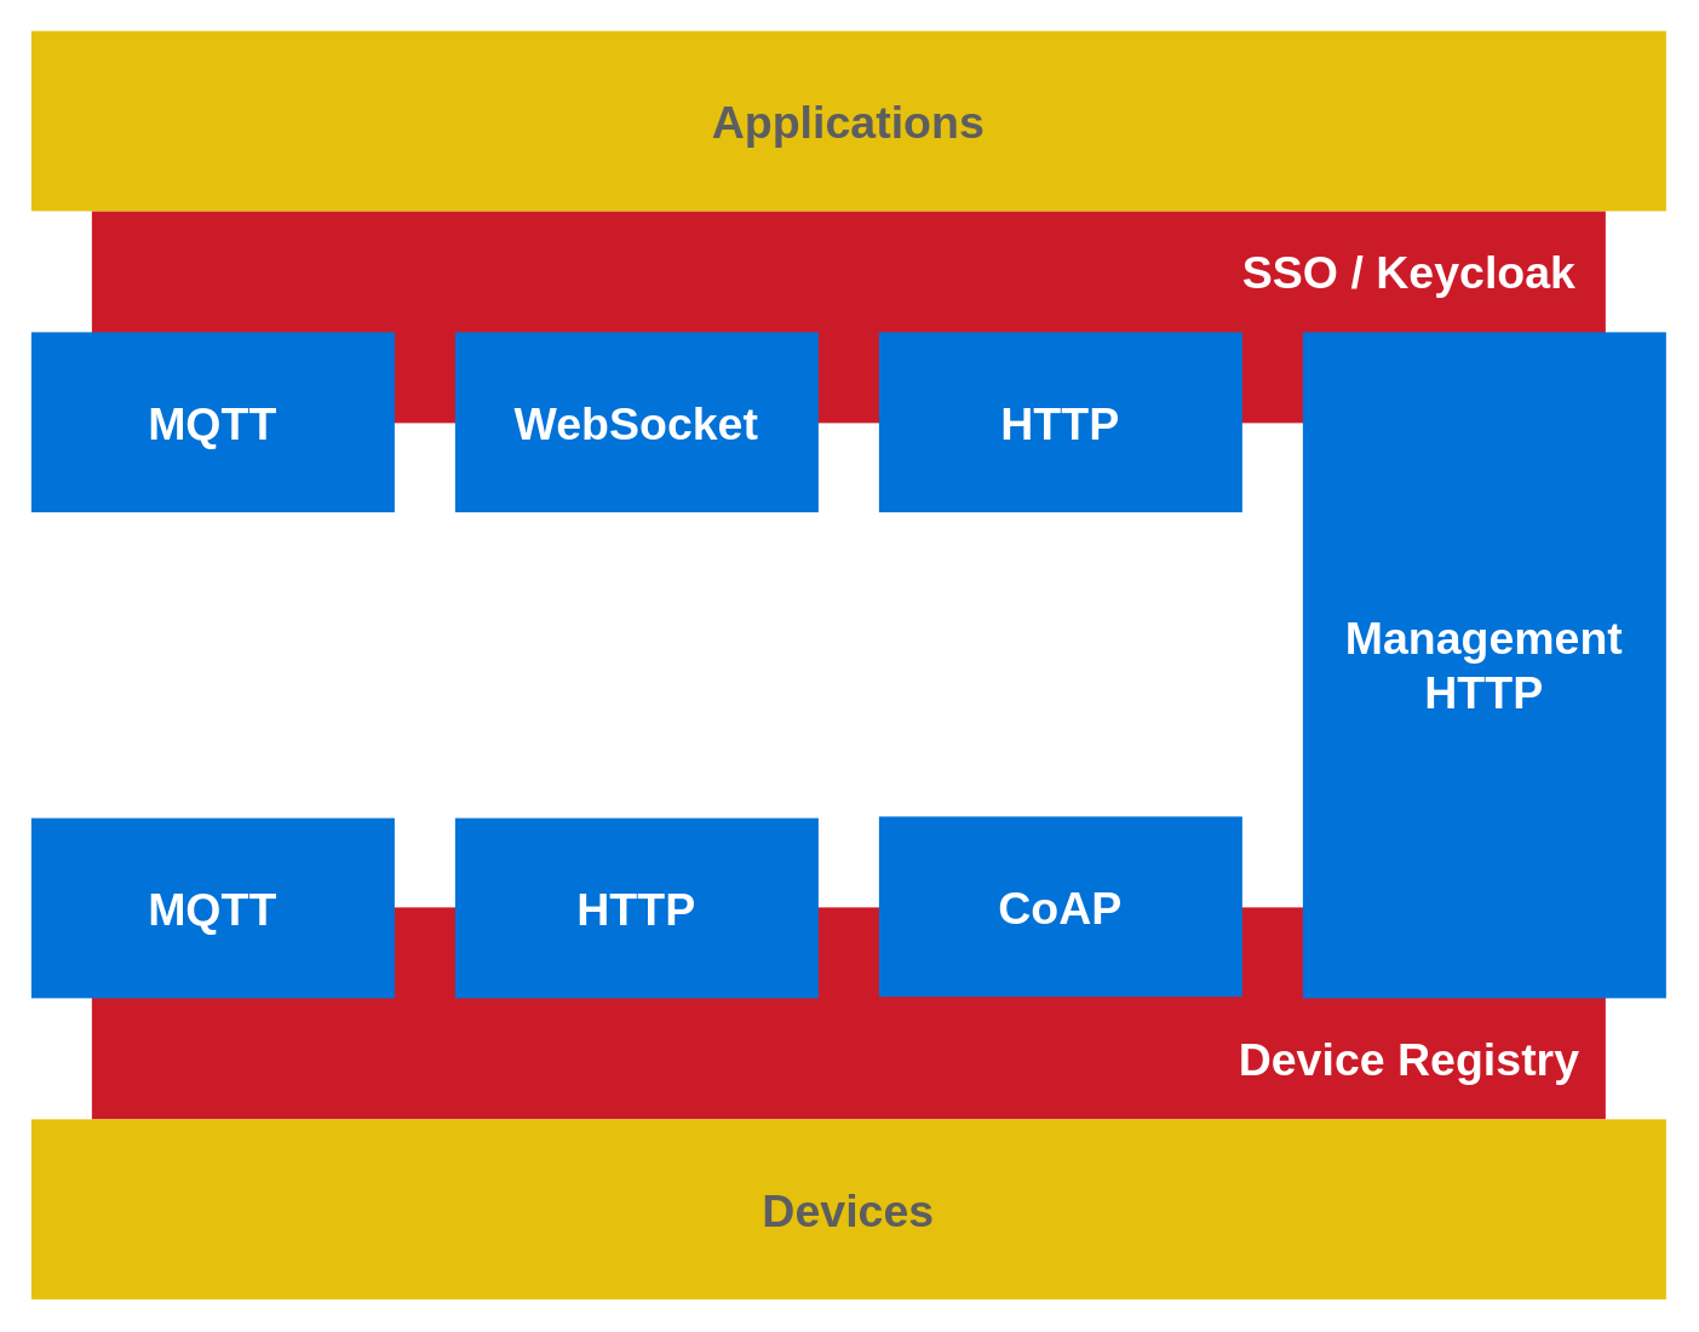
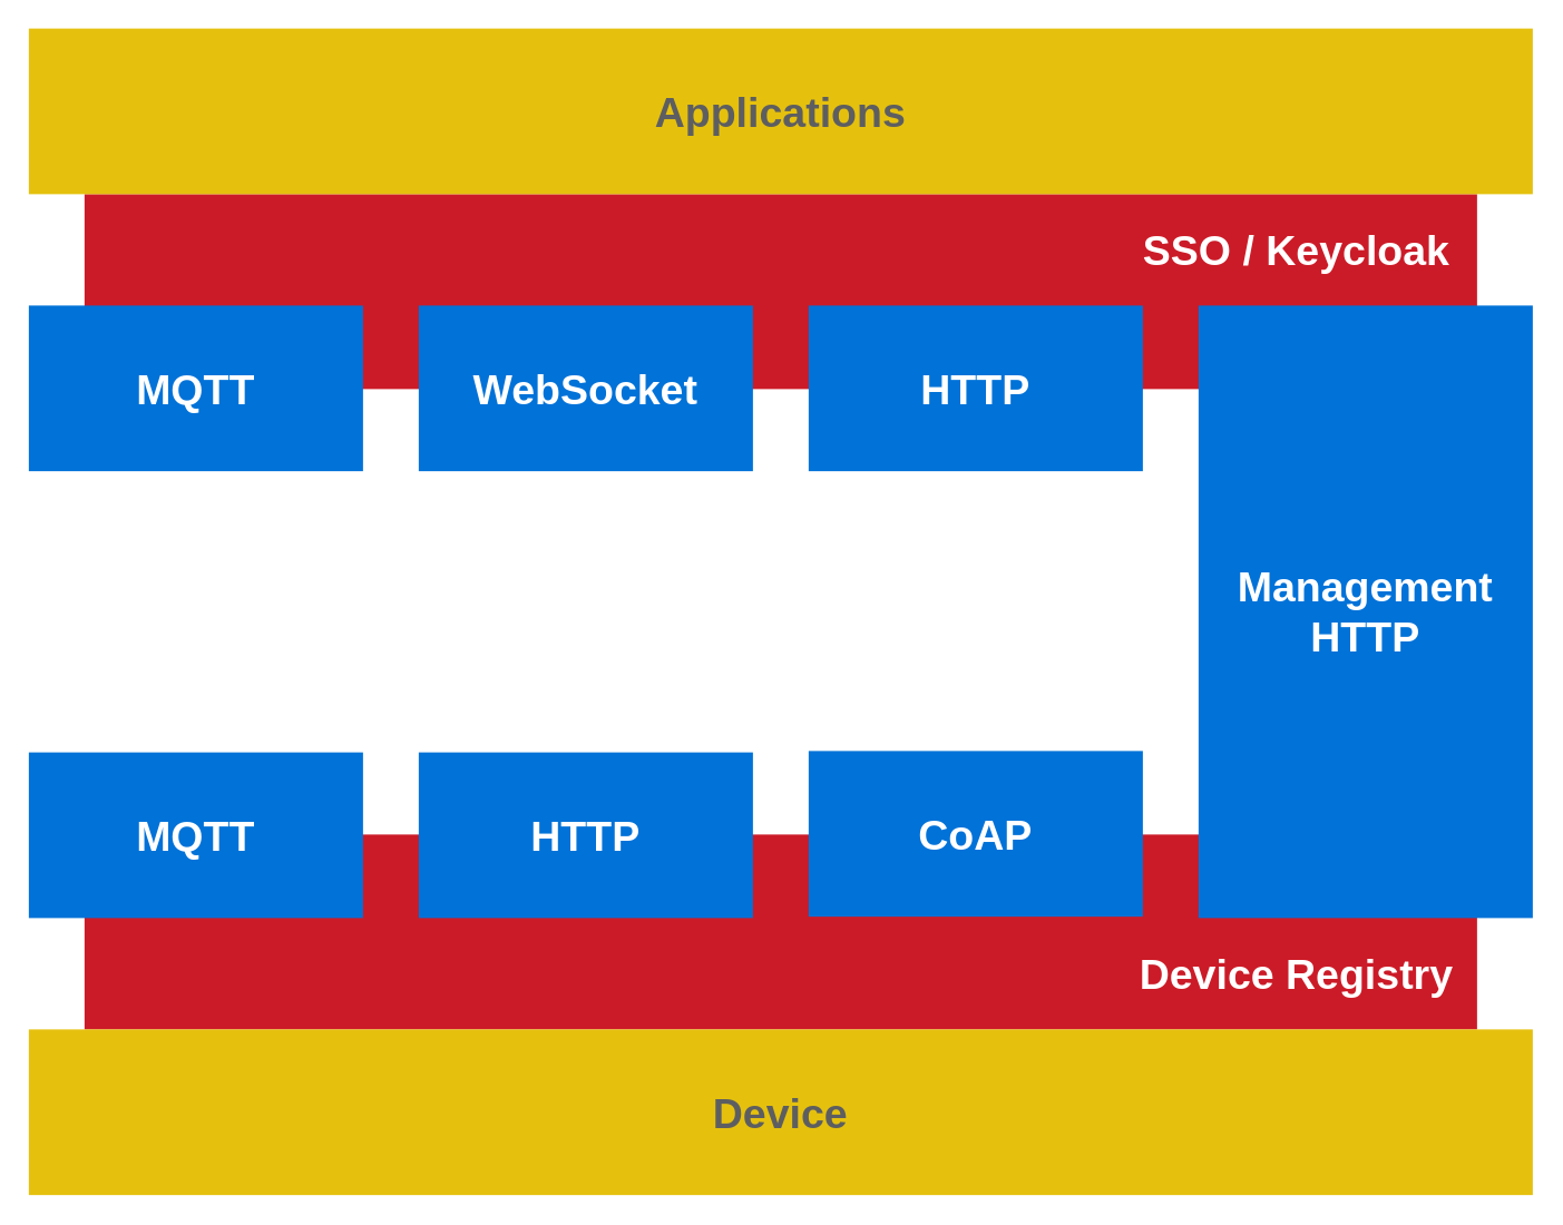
  <mxCell id="0" />
  <mxCell id="1" parent="0" />
  <mxCell id="2" value="" style="rounded=0;whiteSpace=wrap;html=1;shadow=0;glass=0;labelBackgroundColor=none;labelBorderColor=none;sketch=0;fontFamily=Helvetica;fontSize=30;fontColor=#FFFFFF;strokeColor=none;strokeWidth=5;fillColor=#cc1b28;align=center;" parent="1" vertex="1"><mxGeometry x="60" y="599" width="1000" height="140" as="geometry" /></mxCell>
  <mxCell id="3" value="" style="rounded=0;whiteSpace=wrap;html=1;shadow=0;glass=0;labelBackgroundColor=none;labelBorderColor=none;sketch=0;fontFamily=Helvetica;fontSize=30;fontColor=#FFFFFF;strokeColor=none;strokeWidth=5;fillColor=#cc1b28;align=center;" parent="1" vertex="1"><mxGeometry x="60" y="139" width="1000" height="140" as="geometry" /></mxCell>
  <mxCell id="4" value="&lt;font data-font-src=&quot;https://fonts.googleapis.com/css?family=Architects+Daughter&quot; style=&quot;font-size: 30px;&quot;&gt;&lt;b style=&quot;&quot;&gt;Applications&lt;/b&gt;&lt;/font&gt;" style="rounded=0;whiteSpace=wrap;html=1;fillColor=#e5c10e;strokeColor=none;fontFamily=Helvetica;fontSize=30;strokeWidth=5;sketch=0;fontColor=#5D5E61;labelBackgroundColor=none;labelBorderColor=none;" parent="1" vertex="1"><mxGeometry x="20" y="20" width="1080" height="119" as="geometry" /></mxCell>
- <mxCell id="5" value="&lt;font data-font-src=&quot;https://fonts.googleapis.com/css?family=Architects+Daughter&quot; color=&quot;#5d5e61&quot; style=&quot;font-size: 30px;&quot;&gt;&lt;b style=&quot;&quot;&gt;Devices&lt;/b&gt;&lt;/font&gt;" style="rounded=0;whiteSpace=wrap;html=1;fillColor=#e5c10e;strokeColor=none;fontFamily=Helvetica;fontSize=30;sketch=0;shadow=0;glass=0;strokeWidth=5;" parent="1" vertex="1"><mxGeometry x="20" y="739" width="1080" height="119" as="geometry" /></mxCell>
+ <mxCell id="5" value="&lt;font data-font-src=&quot;https://fonts.googleapis.com/css?family=Architects+Daughter&quot; color=&quot;#5d5e61&quot; style=&quot;font-size: 30px;&quot;&gt;&lt;b style=&quot;&quot;&gt;Device&lt;/b&gt;&lt;/font&gt;" style="rounded=0;whiteSpace=wrap;html=1;fillColor=#e5c10e;strokeColor=none;fontFamily=Helvetica;fontSize=30;sketch=0;shadow=0;glass=0;strokeWidth=5;" parent="1" vertex="1"><mxGeometry x="20" y="739" width="1080" height="119" as="geometry" /></mxCell>
  <mxCell id="6" value="&lt;font color=&quot;#ffffff&quot; data-font-src=&quot;https://fonts.googleapis.com/css?family=Architects+Daughter&quot; style=&quot;font-size: 30px;&quot;&gt;&lt;b style=&quot;&quot;&gt;MQTT&lt;br&gt;&lt;/b&gt;&lt;/font&gt;" style="rounded=0;whiteSpace=wrap;html=1;fillColor=#0072d8;strokeColor=none;fontFamily=Helvetica;fontSize=30;strokeWidth=5;sketch=0;fontColor=#5D5E61;labelBackgroundColor=none;labelBorderColor=none;" parent="1" vertex="1"><mxGeometry x="20" y="219" width="240" height="119" as="geometry" /></mxCell>
  <mxCell id="7" value="&lt;font color=&quot;#ffffff&quot; data-font-src=&quot;https://fonts.googleapis.com/css?family=Architects+Daughter&quot; style=&quot;font-size: 30px;&quot;&gt;&lt;b style=&quot;&quot;&gt;HTTP&lt;/b&gt;&lt;/font&gt;" style="rounded=0;whiteSpace=wrap;html=1;fillColor=#0072d8;strokeColor=none;fontFamily=Helvetica;fontSize=30;strokeWidth=5;sketch=0;fontColor=#5D5E61;labelBackgroundColor=none;labelBorderColor=none;" parent="1" vertex="1"><mxGeometry x="300" y="540" width="240" height="119" as="geometry" /></mxCell>
  <mxCell id="8" value="&lt;font color=&quot;#ffffff&quot; data-font-src=&quot;https://fonts.googleapis.com/css?family=Architects+Daughter&quot; style=&quot;font-size: 30px;&quot;&gt;&lt;b style=&quot;&quot;&gt;CoAP&lt;/b&gt;&lt;/font&gt;" style="rounded=0;whiteSpace=wrap;html=1;fillColor=#0072d8;strokeColor=none;fontFamily=Helvetica;fontSize=30;strokeWidth=5;sketch=0;fontColor=#5D5E61;labelBackgroundColor=none;labelBorderColor=none;" parent="1" vertex="1"><mxGeometry x="580" y="539" width="240" height="119" as="geometry" /></mxCell>
  <mxCell id="9" value="&lt;font color=&quot;#ffffff&quot; data-font-src=&quot;https://fonts.googleapis.com/css?family=Architects+Daughter&quot; style=&quot;font-size: 30px;&quot;&gt;&lt;b style=&quot;&quot;&gt;MQTT&lt;br&gt;&lt;/b&gt;&lt;/font&gt;" style="rounded=0;whiteSpace=wrap;html=1;fillColor=#0072d8;strokeColor=none;fontFamily=Helvetica;fontSize=30;strokeWidth=5;sketch=0;fontColor=#5D5E61;labelBackgroundColor=none;labelBorderColor=none;" parent="1" vertex="1"><mxGeometry x="20" y="540" width="240" height="119" as="geometry" /></mxCell>
  <mxCell id="10" value="&lt;font color=&quot;#ffffff&quot; data-font-src=&quot;https://fonts.googleapis.com/css?family=Architects+Daughter&quot; style=&quot;font-size: 30px;&quot;&gt;&lt;b style=&quot;&quot;&gt;WebSocket&lt;br&gt;&lt;/b&gt;&lt;/font&gt;" style="rounded=0;whiteSpace=wrap;html=1;fillColor=#0072d8;strokeColor=none;fontFamily=Helvetica;fontSize=30;strokeWidth=5;sketch=0;fontColor=#5D5E61;labelBackgroundColor=none;labelBorderColor=none;" parent="1" vertex="1"><mxGeometry x="300" y="219" width="240" height="119" as="geometry" /></mxCell>
  <mxCell id="11" value="Device Registry" style="text;html=1;resizable=0;autosize=1;align=center;verticalAlign=middle;points=[];fillColor=none;strokeColor=none;rounded=0;shadow=0;glass=0;labelBackgroundColor=none;labelBorderColor=none;sketch=0;fontFamily=Helvetica;fontSize=30;fontColor=#FFFFFF;fontStyle=1" parent="1" vertex="1"><mxGeometry x="810" y="679" width="240" height="40" as="geometry" /></mxCell>
  <mxCell id="12" value="SSO / Keycloak" style="text;html=1;resizable=0;autosize=1;align=center;verticalAlign=middle;points=[];fillColor=none;strokeColor=none;rounded=0;shadow=0;glass=0;labelBackgroundColor=none;labelBorderColor=none;sketch=0;fontFamily=Helvetica;fontSize=30;fontColor=#FFFFFF;fontStyle=1" parent="1" vertex="1"><mxGeometry x="810" y="159" width="240" height="40" as="geometry" /></mxCell>
  <mxCell id="13" value="&lt;font color=&quot;#ffffff&quot; data-font-src=&quot;https://fonts.googleapis.com/css?family=Architects+Daughter&quot; style=&quot;font-size: 30px;&quot;&gt;&lt;b style=&quot;&quot;&gt;Management&lt;br&gt;HTTP&lt;br&gt;&lt;/b&gt;&lt;/font&gt;" style="rounded=0;whiteSpace=wrap;html=1;fillColor=#0072d8;strokeColor=none;fontFamily=Helvetica;fontSize=30;strokeWidth=5;sketch=0;fontColor=#5D5E61;labelBackgroundColor=none;labelBorderColor=none;" parent="1" vertex="1"><mxGeometry x="860" y="219" width="240" height="440" as="geometry" /></mxCell>
  <mxCell id="14" value="&lt;font color=&quot;#ffffff&quot; data-font-src=&quot;https://fonts.googleapis.com/css?family=Architects+Daughter&quot; style=&quot;font-size: 30px;&quot;&gt;&lt;b style=&quot;&quot;&gt;HTTP&lt;br&gt;&lt;/b&gt;&lt;/font&gt;" style="rounded=0;whiteSpace=wrap;html=1;fillColor=#0072d8;strokeColor=none;fontFamily=Helvetica;fontSize=30;strokeWidth=5;sketch=0;fontColor=#5D5E61;labelBackgroundColor=none;labelBorderColor=none;" parent="1" vertex="1"><mxGeometry x="580" y="219" width="240" height="119" as="geometry" /></mxCell>
